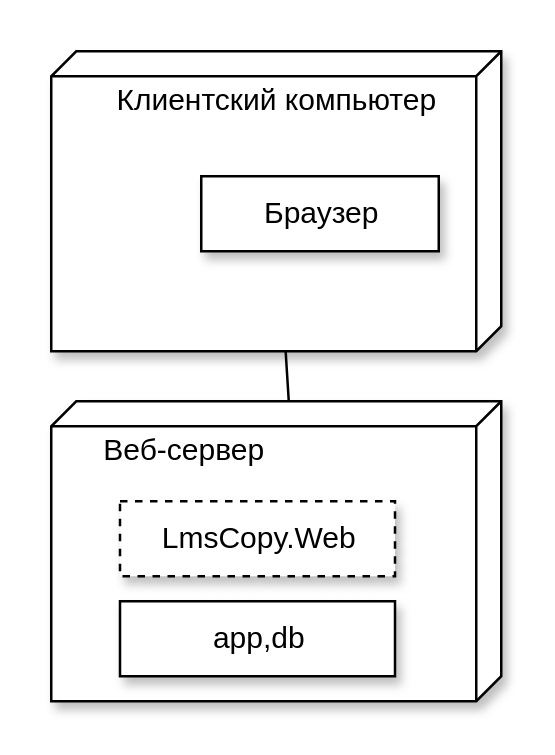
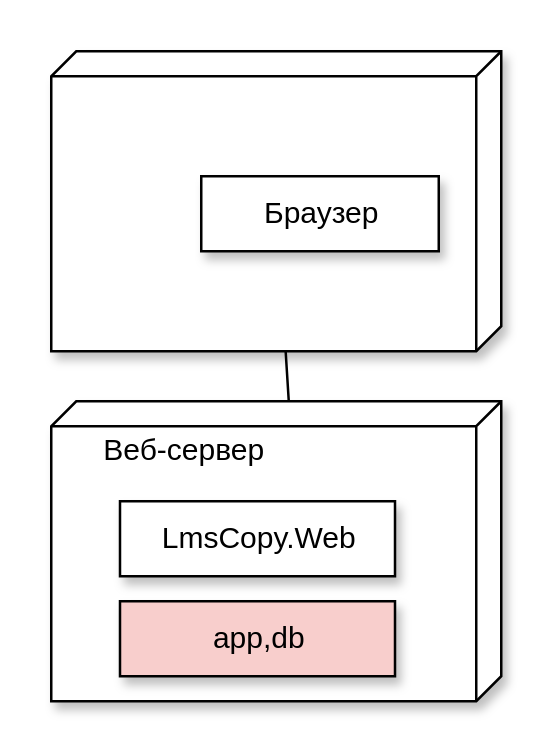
  <mxCell id="0" />
  <mxCell id="1" parent="0" />
  <mxCell id="2" value="" style="verticalAlign=top;align=left;spacingTop=8;spacingLeft=2;spacingRight=12;shape=cube;size=10;direction=south;fontStyle=4;html=1;shadow=1;" parent="1" vertex="1"><mxGeometry x="20" y="20" width="180" height="120" as="geometry" /></mxCell>
  <mxCell id="3" value="" style="verticalAlign=top;align=left;spacingTop=8;spacingLeft=2;spacingRight=12;shape=cube;size=10;direction=south;fontStyle=4;html=1;shadow=1;" parent="1" vertex="1"><mxGeometry x="20" y="160" width="180" height="120" as="geometry" /></mxCell>
  <mxCell id="4" style="edgeStyle=none;rounded=0;orthogonalLoop=1;jettySize=auto;html=1;entryX=0;entryY=0;entryDx=0;entryDy=85;entryPerimeter=0;endArrow=none;endFill=0;" parent="1" target="3" edge="1"><mxGeometry relative="1" as="geometry"><mxPoint x="113.75" y="140" as="sourcePoint" /></mxGeometry></mxCell>
- <mxCell id="5" value="Клиентский компьютер" style="text;html=1;align=center;verticalAlign=middle;resizable=0;points=[];autosize=1;strokeColor=none;fillColor=none;" parent="1" vertex="1"><mxGeometry x="40" y="30" width="140" height="20" as="geometry" /></mxCell>
  <mxCell id="6" value="Браузер" style="html=1;shadow=1;" parent="1" vertex="1"><mxGeometry x="80" y="70" width="95" height="30" as="geometry" /></mxCell>
  <mxCell id="7" value="Веб-сервер" style="text;html=1;align=center;verticalAlign=middle;resizable=0;points=[];autosize=1;strokeColor=none;fillColor=none;" parent="1" vertex="1"><mxGeometry x="32.5" y="170" width="80" height="20" as="geometry" /></mxCell>
- <mxCell id="8" value="LmsCopy.Web" style="html=1;shadow=1;dashed=1;" parent="1" vertex="1"><mxGeometry x="47.5" y="200" width="110" height="30" as="geometry" /></mxCell>
- <mxCell id="9" value="app,db" style="html=1;shadow=1;" vertex="1" parent="1"><mxGeometry x="47.5" y="240" width="110" height="30" as="geometry" /></mxCell>
+ <mxCell id="8" value="LmsCopy.Web" style="html=1;shadow=1;" parent="1" vertex="1"><mxGeometry x="47.5" y="200" width="110" height="30" as="geometry" /></mxCell>
+ <mxCell id="9" value="app,db" style="html=1;shadow=1;fillColor=#f8cecc;" vertex="1" parent="1"><mxGeometry x="47.5" y="240" width="110" height="30" as="geometry" /></mxCell>
